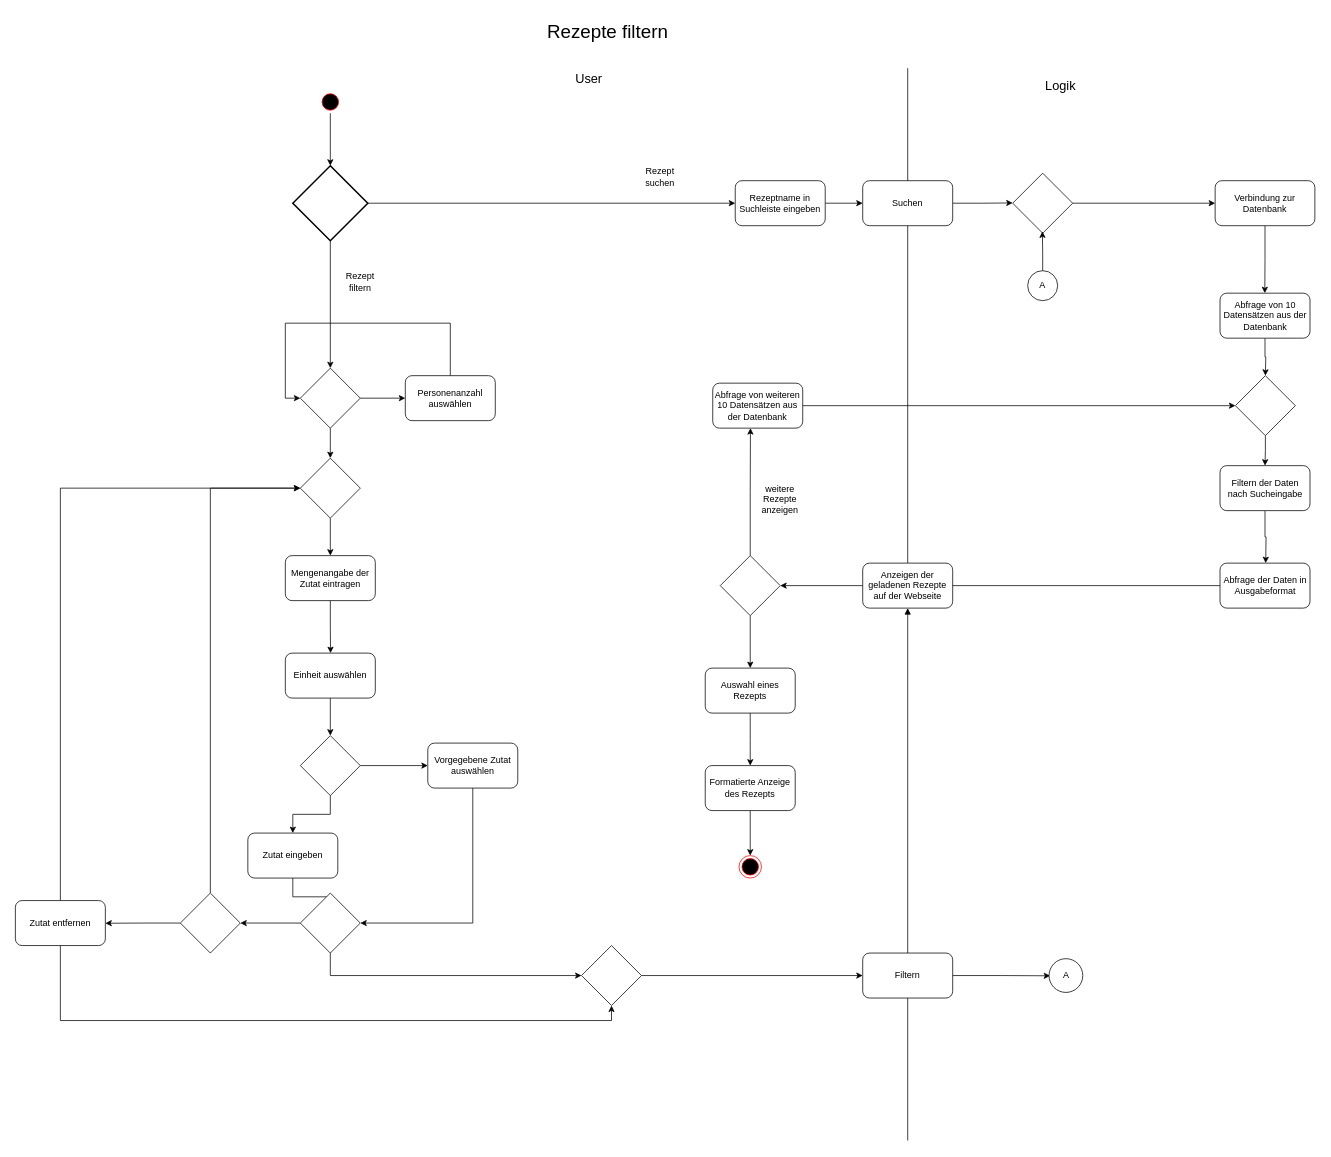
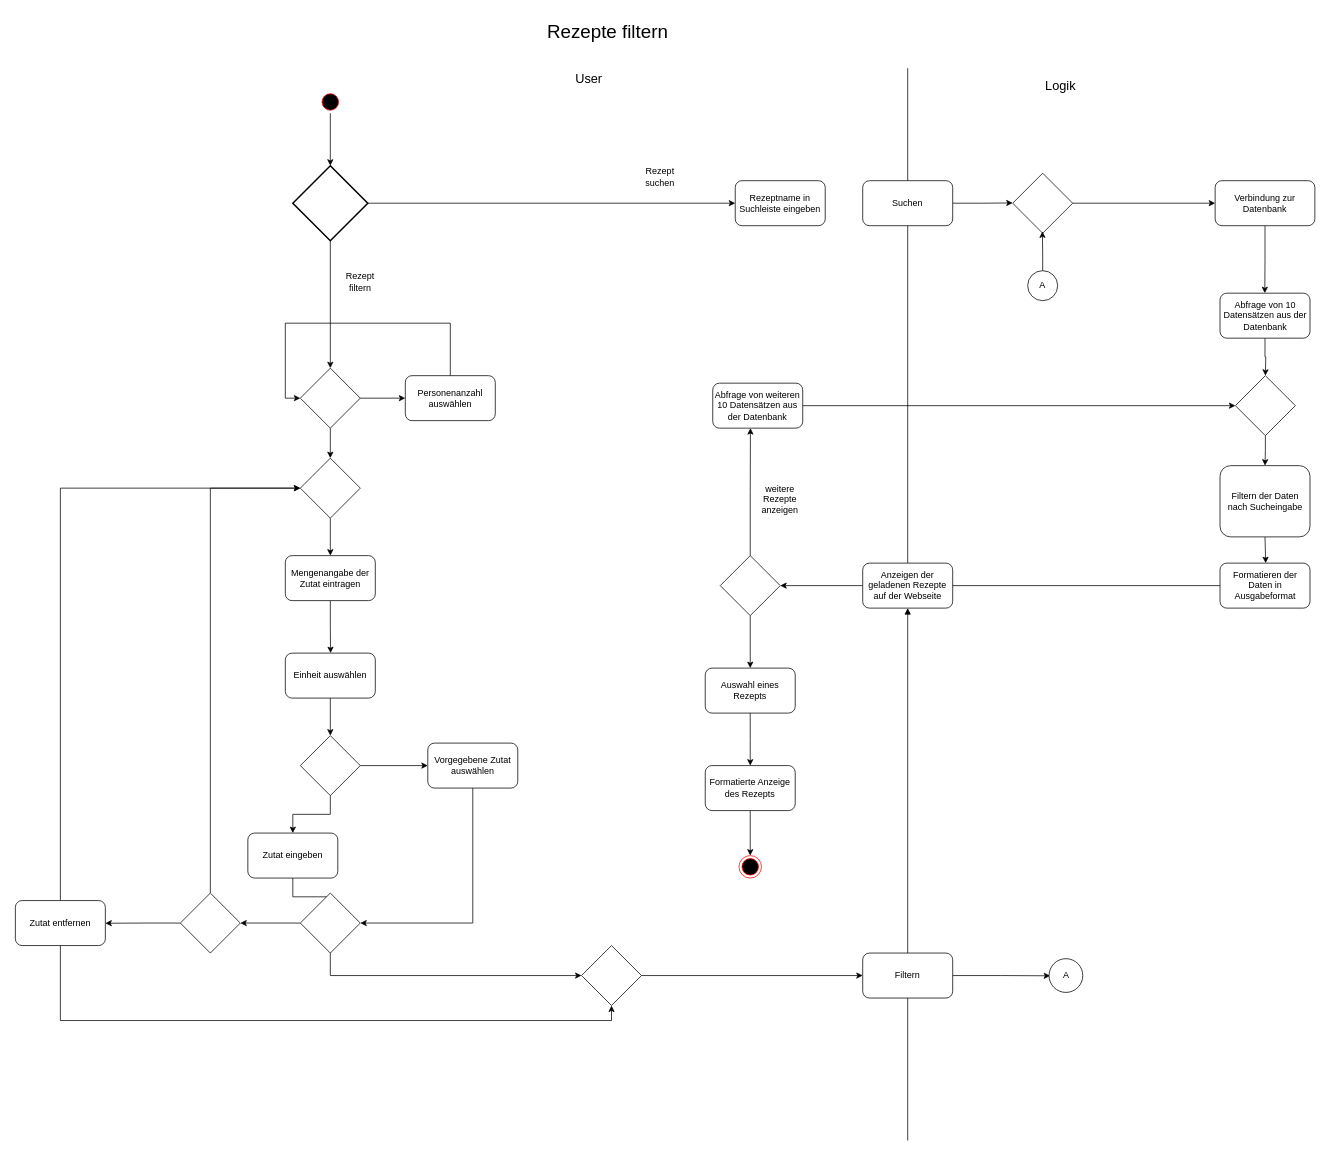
  <mxCell id="0" />
  <mxCell id="1" parent="0" />
  <mxCell id="2" value="Rezepte filtern" style="text;html=1;whiteSpace=wrap;strokeColor=none;fillColor=none;align=center;verticalAlign=middle;rounded=0;fontSize=25;" vertex="1" parent="1"><mxGeometry x="710" y="20" width="200" height="40" as="geometry" /></mxCell>
  <mxCell id="3" value="" style="ellipse;html=1;shape=startState;fillColor=#000000;strokeColor=#ff0000;" vertex="1" parent="1"><mxGeometry x="425" y="120" width="30" height="30" as="geometry" /></mxCell>
  <mxCell id="4" style="edgeStyle=orthogonalEdgeStyle;rounded=0;orthogonalLoop=1;jettySize=auto;html=1;exitX=0.5;exitY=1;exitDx=0;exitDy=0;exitPerimeter=0;entryX=0.5;entryY=0;entryDx=0;entryDy=0;" edge="1" parent="1" source="6" target="38"><mxGeometry relative="1" as="geometry"><mxPoint x="760" y="430" as="targetPoint" /></mxGeometry></mxCell>
  <mxCell id="5" style="edgeStyle=orthogonalEdgeStyle;rounded=0;orthogonalLoop=1;jettySize=auto;html=1;exitX=1;exitY=0.5;exitDx=0;exitDy=0;exitPerimeter=0;" edge="1" parent="1" source="6" target="8"><mxGeometry relative="1" as="geometry" /></mxCell>
  <mxCell id="6" value="" style="strokeWidth=2;html=1;shape=mxgraph.flowchart.decision;whiteSpace=wrap;" vertex="1" parent="1"><mxGeometry x="390" y="220" width="100" height="100" as="geometry" /></mxCell>
- <mxCell id="7" style="edgeStyle=orthogonalEdgeStyle;rounded=0;orthogonalLoop=1;jettySize=auto;html=1;exitX=1;exitY=0.5;exitDx=0;exitDy=0;entryX=0;entryY=0.5;entryDx=0;entryDy=0;" edge="1" parent="1" source="8" target="12"><mxGeometry relative="1" as="geometry" /></mxCell>
  <mxCell id="8" value="Rezeptname in Suchleiste eingeben" style="rounded=1;whiteSpace=wrap;html=1;" vertex="1" parent="1"><mxGeometry x="980" y="240" width="120" height="60" as="geometry" /></mxCell>
  <mxCell id="9" value="Logik" style="text;html=1;whiteSpace=wrap;strokeColor=none;fillColor=none;align=center;verticalAlign=middle;rounded=0;fontSize=17;" vertex="1" parent="1"><mxGeometry x="1383.5" y="100" width="60" height="30" as="geometry" /></mxCell>
  <mxCell id="10" value="" style="endArrow=none;html=1;rounded=0;" edge="1" parent="1" source="40"><mxGeometry width="50" height="50" relative="1" as="geometry"><mxPoint x="1210" y="1090" as="sourcePoint" /><mxPoint x="1210" y="90" as="targetPoint" /></mxGeometry></mxCell>
  <mxCell id="11" style="edgeStyle=orthogonalEdgeStyle;rounded=0;orthogonalLoop=1;jettySize=auto;html=1;exitX=1;exitY=0.5;exitDx=0;exitDy=0;" edge="1" parent="1" source="12"><mxGeometry relative="1" as="geometry"><mxPoint x="1350" y="269.647" as="targetPoint" /></mxGeometry></mxCell>
  <mxCell id="12" value="Suchen" style="rounded=1;whiteSpace=wrap;html=1;" vertex="1" parent="1"><mxGeometry x="1150" y="240" width="120" height="60" as="geometry" /></mxCell>
  <mxCell id="13" style="edgeStyle=orthogonalEdgeStyle;rounded=0;orthogonalLoop=1;jettySize=auto;html=1;exitX=0.5;exitY=1;exitDx=0;exitDy=0;" edge="1" parent="1" source="14"><mxGeometry relative="1" as="geometry"><mxPoint x="1686.235" y="390" as="targetPoint" /></mxGeometry></mxCell>
  <mxCell id="14" value="Verbindung zur Datenbank" style="rounded=1;whiteSpace=wrap;html=1;" vertex="1" parent="1"><mxGeometry x="1620" y="240" width="133" height="60" as="geometry" /></mxCell>
  <mxCell id="15" style="edgeStyle=orthogonalEdgeStyle;rounded=0;orthogonalLoop=1;jettySize=auto;html=1;exitX=0.5;exitY=1;exitDx=0;exitDy=0;" edge="1" parent="1" source="16"><mxGeometry relative="1" as="geometry"><mxPoint x="1687" y="500" as="targetPoint" /></mxGeometry></mxCell>
  <mxCell id="16" value="Abfrage von 10 Datensätzen aus der Datenbank" style="rounded=1;whiteSpace=wrap;html=1;" vertex="1" parent="1"><mxGeometry x="1626.5" y="390" width="120" height="60" as="geometry" /></mxCell>
  <mxCell id="17" style="edgeStyle=orthogonalEdgeStyle;rounded=0;orthogonalLoop=1;jettySize=auto;html=1;exitX=0.5;exitY=1;exitDx=0;exitDy=0;" edge="1" parent="1" source="18"><mxGeometry relative="1" as="geometry"><mxPoint x="1687.412" y="750" as="targetPoint" /></mxGeometry></mxCell>
- <mxCell id="18" value="Filtern der Daten nach Sucheingabe" style="rounded=1;whiteSpace=wrap;html=1;" vertex="1" parent="1"><mxGeometry x="1626.5" y="620" width="120" height="60" as="geometry" /></mxCell>
+ <mxCell id="18" value="Filtern der Daten nach Sucheingabe" style="rounded=1;whiteSpace=wrap;html=1;" vertex="1" parent="1"><mxGeometry x="1626.5" y="620" width="120" height="95" as="geometry" /></mxCell>
  <mxCell id="19" style="edgeStyle=orthogonalEdgeStyle;rounded=0;orthogonalLoop=1;jettySize=auto;html=1;exitX=0;exitY=0.5;exitDx=0;exitDy=0;entryX=1;entryY=0.5;entryDx=0;entryDy=0;" edge="1" parent="1" source="20"><mxGeometry relative="1" as="geometry"><mxPoint x="1260" y="780" as="targetPoint" /></mxGeometry></mxCell>
- <mxCell id="20" value="Abfrage der Daten in Ausgabeformat" style="rounded=1;whiteSpace=wrap;html=1;" vertex="1" parent="1"><mxGeometry x="1626.5" y="750" width="120" height="60" as="geometry" /></mxCell>
+ <mxCell id="20" value="Formatieren der Daten in Ausgabeformat" style="rounded=1;whiteSpace=wrap;html=1;" vertex="1" parent="1"><mxGeometry x="1626.5" y="750" width="120" height="60" as="geometry" /></mxCell>
  <mxCell id="21" style="edgeStyle=orthogonalEdgeStyle;rounded=0;orthogonalLoop=1;jettySize=auto;html=1;exitX=0;exitY=0.5;exitDx=0;exitDy=0;entryX=1;entryY=0.5;entryDx=0;entryDy=0;" edge="1" parent="1" source="40" target="24"><mxGeometry relative="1" as="geometry"><mxPoint x="1040" y="729.647" as="targetPoint" /></mxGeometry></mxCell>
  <mxCell id="22" style="edgeStyle=orthogonalEdgeStyle;rounded=0;orthogonalLoop=1;jettySize=auto;html=1;exitX=0.5;exitY=0;exitDx=0;exitDy=0;" edge="1" parent="1" source="24"><mxGeometry relative="1" as="geometry"><mxPoint x="1000.294" y="570" as="targetPoint" /></mxGeometry></mxCell>
  <mxCell id="23" style="edgeStyle=orthogonalEdgeStyle;rounded=0;orthogonalLoop=1;jettySize=auto;html=1;exitX=0.5;exitY=1;exitDx=0;exitDy=0;entryX=0.5;entryY=0;entryDx=0;entryDy=0;" edge="1" parent="1" source="24" target="28"><mxGeometry relative="1" as="geometry"><mxPoint x="1000.294" y="851.882" as="targetPoint" /></mxGeometry></mxCell>
  <mxCell id="24" value="" style="rhombus;whiteSpace=wrap;html=1;" vertex="1" parent="1"><mxGeometry x="960" y="740" width="80" height="80" as="geometry" /></mxCell>
  <mxCell id="25" value="weitere Rezepte anzeigen" style="text;html=1;whiteSpace=wrap;strokeColor=none;fillColor=none;align=center;verticalAlign=middle;rounded=0;" vertex="1" parent="1"><mxGeometry x="1010" y="650" width="60" height="30" as="geometry" /></mxCell>
  <mxCell id="26" value="Rezept suchen" style="text;html=1;whiteSpace=wrap;strokeColor=none;fillColor=none;align=center;verticalAlign=middle;rounded=0;" vertex="1" parent="1"><mxGeometry x="850" y="220" width="60" height="30" as="geometry" /></mxCell>
  <mxCell id="27" style="edgeStyle=orthogonalEdgeStyle;rounded=0;orthogonalLoop=1;jettySize=auto;html=1;" edge="1" parent="1" source="28"><mxGeometry relative="1" as="geometry"><mxPoint x="1000" y="1020" as="targetPoint" /></mxGeometry></mxCell>
  <mxCell id="28" value="Auswahl eines Rezepts" style="rounded=1;whiteSpace=wrap;html=1;" vertex="1" parent="1"><mxGeometry x="940" y="890" width="120" height="60" as="geometry" /></mxCell>
  <mxCell id="29" style="edgeStyle=orthogonalEdgeStyle;rounded=0;orthogonalLoop=1;jettySize=auto;html=1;exitX=0.5;exitY=1;exitDx=0;exitDy=0;entryX=0.5;entryY=0;entryDx=0;entryDy=0;" edge="1" parent="1" source="30" target="35"><mxGeometry relative="1" as="geometry" /></mxCell>
  <mxCell id="30" value="Formatierte Anzeige des Rezepts" style="rounded=1;whiteSpace=wrap;html=1;" vertex="1" parent="1"><mxGeometry x="940" y="1020" width="120" height="60" as="geometry" /></mxCell>
  <mxCell id="31" style="edgeStyle=orthogonalEdgeStyle;rounded=0;orthogonalLoop=1;jettySize=auto;html=1;exitX=1;exitY=0.5;exitDx=0;exitDy=0;entryX=0;entryY=0.5;entryDx=0;entryDy=0;" edge="1" parent="1" source="32" target="34"><mxGeometry relative="1" as="geometry" /></mxCell>
  <mxCell id="32" value="Abfrage von weiteren 10 Datensätzen aus der Datenbank" style="rounded=1;whiteSpace=wrap;html=1;" vertex="1" parent="1"><mxGeometry x="950" y="510" width="120" height="60" as="geometry" /></mxCell>
  <mxCell id="33" style="edgeStyle=orthogonalEdgeStyle;rounded=0;orthogonalLoop=1;jettySize=auto;html=1;exitX=0.5;exitY=1;exitDx=0;exitDy=0;entryX=0.5;entryY=0;entryDx=0;entryDy=0;" edge="1" parent="1" source="34" target="18"><mxGeometry relative="1" as="geometry" /></mxCell>
  <mxCell id="34" value="" style="rhombus;whiteSpace=wrap;html=1;" vertex="1" parent="1"><mxGeometry x="1647" y="500" width="80" height="80" as="geometry" /></mxCell>
  <mxCell id="35" value="" style="ellipse;html=1;shape=endState;fillColor=#000000;strokeColor=#ff0000;" vertex="1" parent="1"><mxGeometry x="985" y="1140" width="30" height="30" as="geometry" /></mxCell>
  <mxCell id="36" value="Rezept filtern" style="text;html=1;whiteSpace=wrap;strokeColor=none;fillColor=none;align=center;verticalAlign=middle;rounded=0;" vertex="1" parent="1"><mxGeometry x="450" y="360" width="60" height="30" as="geometry" /></mxCell>
  <mxCell id="37" style="edgeStyle=orthogonalEdgeStyle;rounded=0;orthogonalLoop=1;jettySize=auto;html=1;exitX=0.5;exitY=1;exitDx=0;exitDy=0;" edge="1" parent="1" source="38"><mxGeometry relative="1" as="geometry"><mxPoint x="440" y="610" as="targetPoint" /></mxGeometry></mxCell>
  <mxCell id="38" value="" style="rhombus;whiteSpace=wrap;html=1;" vertex="1" parent="1"><mxGeometry x="400" y="490" width="80" height="80" as="geometry" /></mxCell>
  <mxCell id="39" value="" style="endArrow=block;html=1;rounded=0;" edge="1" parent="1" source="62" target="40"><mxGeometry width="50" height="50" relative="1" as="geometry"><mxPoint x="1210" y="1520" as="sourcePoint" /><mxPoint x="1200" y="90" as="targetPoint" /></mxGeometry></mxCell>
  <mxCell id="40" value="Anzeigen der geladenen Rezepte auf der Webseite" style="rounded=1;whiteSpace=wrap;html=1;" vertex="1" parent="1"><mxGeometry x="1150" y="750" width="120" height="60" as="geometry" /></mxCell>
  <mxCell id="41" style="edgeStyle=orthogonalEdgeStyle;rounded=0;orthogonalLoop=1;jettySize=auto;html=1;entryX=0.5;entryY=0;entryDx=0;entryDy=0;entryPerimeter=0;" edge="1" parent="1" source="3" target="6"><mxGeometry relative="1" as="geometry" /></mxCell>
  <mxCell id="42" value="User" style="text;html=1;whiteSpace=wrap;strokeColor=none;fillColor=none;align=center;verticalAlign=middle;rounded=0;fontSize=17;" vertex="1" parent="1"><mxGeometry x="755" y="90" width="60" height="30" as="geometry" /></mxCell>
  <mxCell id="43" style="edgeStyle=orthogonalEdgeStyle;rounded=0;orthogonalLoop=1;jettySize=auto;html=1;exitX=1;exitY=0.5;exitDx=0;exitDy=0;entryX=0;entryY=0.5;entryDx=0;entryDy=0;" edge="1" parent="1" source="38" target="45"><mxGeometry relative="1" as="geometry"><mxPoint x="630" y="530" as="sourcePoint" /></mxGeometry></mxCell>
  <mxCell id="44" style="edgeStyle=orthogonalEdgeStyle;rounded=0;orthogonalLoop=1;jettySize=auto;html=1;exitX=0.5;exitY=0;exitDx=0;exitDy=0;entryX=0;entryY=0.5;entryDx=0;entryDy=0;" edge="1" parent="1" source="45" target="38"><mxGeometry relative="1" as="geometry"><Array as="points"><mxPoint x="600" y="430" /><mxPoint x="380" y="430" /><mxPoint x="380" y="530" /></Array></mxGeometry></mxCell>
  <mxCell id="45" value="Personenanzahl auswählen" style="rounded=1;whiteSpace=wrap;html=1;" vertex="1" parent="1"><mxGeometry x="540" y="500" width="120" height="60" as="geometry" /></mxCell>
  <mxCell id="46" style="edgeStyle=orthogonalEdgeStyle;rounded=0;orthogonalLoop=1;jettySize=auto;html=1;exitX=0.5;exitY=1;exitDx=0;exitDy=0;" edge="1" parent="1" source="47"><mxGeometry relative="1" as="geometry"><mxPoint x="440.353" y="870" as="targetPoint" /></mxGeometry></mxCell>
  <mxCell id="47" value="Mengenangabe der Zutat eintragen" style="rounded=1;whiteSpace=wrap;html=1;" vertex="1" parent="1"><mxGeometry x="380" y="740" width="120" height="60" as="geometry" /></mxCell>
  <mxCell id="48" style="edgeStyle=orthogonalEdgeStyle;rounded=0;orthogonalLoop=1;jettySize=auto;html=1;exitX=0.5;exitY=1;exitDx=0;exitDy=0;entryX=0.5;entryY=0;entryDx=0;entryDy=0;" edge="1" parent="1" source="49" target="54"><mxGeometry relative="1" as="geometry"><mxPoint x="440.353" y="960" as="targetPoint" /></mxGeometry></mxCell>
  <mxCell id="49" value="Einheit auswählen" style="rounded=1;whiteSpace=wrap;html=1;" vertex="1" parent="1"><mxGeometry x="380" y="870" width="120" height="60" as="geometry" /></mxCell>
  <mxCell id="50" style="edgeStyle=orthogonalEdgeStyle;rounded=0;orthogonalLoop=1;jettySize=auto;html=1;exitX=0.5;exitY=1;exitDx=0;exitDy=0;entryX=0.5;entryY=0;entryDx=0;entryDy=0;" edge="1" parent="1" source="51"><mxGeometry relative="1" as="geometry"><mxPoint x="440" y="1220" as="targetPoint" /></mxGeometry></mxCell>
  <mxCell id="51" value="Zutat eingeben" style="rounded=1;whiteSpace=wrap;html=1;" vertex="1" parent="1"><mxGeometry x="330" y="1110" width="120" height="60" as="geometry" /></mxCell>
  <mxCell id="52" style="edgeStyle=orthogonalEdgeStyle;rounded=0;orthogonalLoop=1;jettySize=auto;html=1;exitX=0.5;exitY=1;exitDx=0;exitDy=0;entryX=0.5;entryY=0;entryDx=0;entryDy=0;" edge="1" parent="1" source="54" target="51"><mxGeometry relative="1" as="geometry" /></mxCell>
  <mxCell id="53" style="edgeStyle=orthogonalEdgeStyle;rounded=0;orthogonalLoop=1;jettySize=auto;html=1;exitX=1;exitY=0.5;exitDx=0;exitDy=0;entryX=0;entryY=0.5;entryDx=0;entryDy=0;" edge="1" parent="1" source="54"><mxGeometry relative="1" as="geometry"><mxPoint x="570" y="1020" as="targetPoint" /></mxGeometry></mxCell>
  <mxCell id="54" value="" style="rhombus;whiteSpace=wrap;html=1;" vertex="1" parent="1"><mxGeometry x="400" y="980" width="80" height="80" as="geometry" /></mxCell>
  <mxCell id="55" style="edgeStyle=orthogonalEdgeStyle;rounded=0;orthogonalLoop=1;jettySize=auto;html=1;exitX=0.5;exitY=1;exitDx=0;exitDy=0;entryX=1;entryY=0.5;entryDx=0;entryDy=0;" edge="1" parent="1" source="56" target="59"><mxGeometry relative="1" as="geometry" /></mxCell>
  <mxCell id="56" value="Vorgegebene Zutat auswählen" style="rounded=1;whiteSpace=wrap;html=1;" vertex="1" parent="1"><mxGeometry x="570" y="990" width="120" height="60" as="geometry" /></mxCell>
  <mxCell id="57" style="edgeStyle=orthogonalEdgeStyle;rounded=0;orthogonalLoop=1;jettySize=auto;html=1;exitX=0;exitY=0.5;exitDx=0;exitDy=0;entryX=1;entryY=0.5;entryDx=0;entryDy=0;" edge="1" parent="1" source="59" target="70"><mxGeometry relative="1" as="geometry" /></mxCell>
  <mxCell id="58" style="edgeStyle=orthogonalEdgeStyle;rounded=0;orthogonalLoop=1;jettySize=auto;html=1;exitX=0.5;exitY=1;exitDx=0;exitDy=0;entryX=0;entryY=0.5;entryDx=0;entryDy=0;" edge="1" parent="1" source="59" target="75"><mxGeometry relative="1" as="geometry" /></mxCell>
  <mxCell id="59" value="" style="rhombus;whiteSpace=wrap;html=1;" vertex="1" parent="1"><mxGeometry x="400" y="1190" width="80" height="80" as="geometry" /></mxCell>
  <mxCell id="60" value="" style="endArrow=none;html=1;rounded=0;" edge="1" parent="1" target="62"><mxGeometry width="50" height="50" relative="1" as="geometry"><mxPoint x="1210" y="1520" as="sourcePoint" /><mxPoint x="1210" y="810" as="targetPoint" /></mxGeometry></mxCell>
  <mxCell id="61" style="edgeStyle=orthogonalEdgeStyle;rounded=0;orthogonalLoop=1;jettySize=auto;html=1;exitX=1;exitY=0.5;exitDx=0;exitDy=0;" edge="1" parent="1" source="62"><mxGeometry relative="1" as="geometry"><mxPoint x="1400" y="1300.333" as="targetPoint" /></mxGeometry></mxCell>
  <mxCell id="62" value="Filtern" style="rounded=1;whiteSpace=wrap;html=1;" vertex="1" parent="1"><mxGeometry x="1150" y="1270" width="120" height="60" as="geometry" /></mxCell>
  <mxCell id="63" style="edgeStyle=orthogonalEdgeStyle;rounded=0;orthogonalLoop=1;jettySize=auto;html=1;exitX=1;exitY=0.5;exitDx=0;exitDy=0;entryX=0;entryY=0.5;entryDx=0;entryDy=0;" edge="1" parent="1" source="64" target="14"><mxGeometry relative="1" as="geometry" /></mxCell>
  <mxCell id="64" value="" style="rhombus;whiteSpace=wrap;html=1;" vertex="1" parent="1"><mxGeometry x="1350" y="230" width="80" height="80" as="geometry" /></mxCell>
  <mxCell id="65" value="A" style="ellipse;whiteSpace=wrap;html=1;aspect=fixed;" vertex="1" parent="1"><mxGeometry x="1370" y="360" width="40" height="40" as="geometry" /></mxCell>
  <mxCell id="66" style="edgeStyle=orthogonalEdgeStyle;rounded=0;orthogonalLoop=1;jettySize=auto;html=1;entryX=0.495;entryY=0.971;entryDx=0;entryDy=0;entryPerimeter=0;" edge="1" parent="1" source="65" target="64"><mxGeometry relative="1" as="geometry" /></mxCell>
  <mxCell id="67" value="A" style="ellipse;whiteSpace=wrap;html=1;aspect=fixed;" vertex="1" parent="1"><mxGeometry x="1398.5" y="1277.5" width="45" height="45" as="geometry" /></mxCell>
  <mxCell id="68" style="edgeStyle=orthogonalEdgeStyle;rounded=0;orthogonalLoop=1;jettySize=auto;html=1;exitX=0;exitY=0.5;exitDx=0;exitDy=0;" edge="1" parent="1" source="70"><mxGeometry relative="1" as="geometry"><mxPoint x="140" y="1230.25" as="targetPoint" /></mxGeometry></mxCell>
  <mxCell id="69" style="edgeStyle=orthogonalEdgeStyle;rounded=0;orthogonalLoop=1;jettySize=auto;html=1;exitX=0.5;exitY=0;exitDx=0;exitDy=0;entryX=0;entryY=0.5;entryDx=0;entryDy=0;" edge="1" parent="1" source="70" target="77"><mxGeometry relative="1" as="geometry" /></mxCell>
  <mxCell id="70" value="" style="rhombus;whiteSpace=wrap;html=1;" vertex="1" parent="1"><mxGeometry x="240" y="1190" width="80" height="80" as="geometry" /></mxCell>
  <mxCell id="71" style="edgeStyle=orthogonalEdgeStyle;rounded=0;orthogonalLoop=1;jettySize=auto;html=1;exitX=0.5;exitY=1;exitDx=0;exitDy=0;entryX=0.5;entryY=1;entryDx=0;entryDy=0;" edge="1" parent="1" source="73" target="75"><mxGeometry relative="1" as="geometry" /></mxCell>
  <mxCell id="72" style="edgeStyle=orthogonalEdgeStyle;rounded=0;orthogonalLoop=1;jettySize=auto;html=1;exitX=0.5;exitY=0;exitDx=0;exitDy=0;entryX=0;entryY=0.5;entryDx=0;entryDy=0;" edge="1" parent="1" source="73" target="77"><mxGeometry relative="1" as="geometry" /></mxCell>
  <mxCell id="73" value="Zutat entfernen" style="rounded=1;whiteSpace=wrap;html=1;" vertex="1" parent="1"><mxGeometry x="20" y="1200" width="120" height="60" as="geometry" /></mxCell>
  <mxCell id="74" style="edgeStyle=orthogonalEdgeStyle;rounded=0;orthogonalLoop=1;jettySize=auto;html=1;exitX=1;exitY=0.5;exitDx=0;exitDy=0;entryX=0;entryY=0.5;entryDx=0;entryDy=0;" edge="1" parent="1" source="75" target="62"><mxGeometry relative="1" as="geometry" /></mxCell>
  <mxCell id="75" value="" style="rhombus;whiteSpace=wrap;html=1;" vertex="1" parent="1"><mxGeometry x="775" y="1260" width="80" height="80" as="geometry" /></mxCell>
  <mxCell id="76" style="edgeStyle=orthogonalEdgeStyle;rounded=0;orthogonalLoop=1;jettySize=auto;html=1;exitX=0.5;exitY=1;exitDx=0;exitDy=0;entryX=0.5;entryY=0;entryDx=0;entryDy=0;" edge="1" parent="1" source="77" target="47"><mxGeometry relative="1" as="geometry" /></mxCell>
  <mxCell id="77" value="" style="rhombus;whiteSpace=wrap;html=1;" vertex="1" parent="1"><mxGeometry x="400" y="610" width="80" height="80" as="geometry" /></mxCell>
